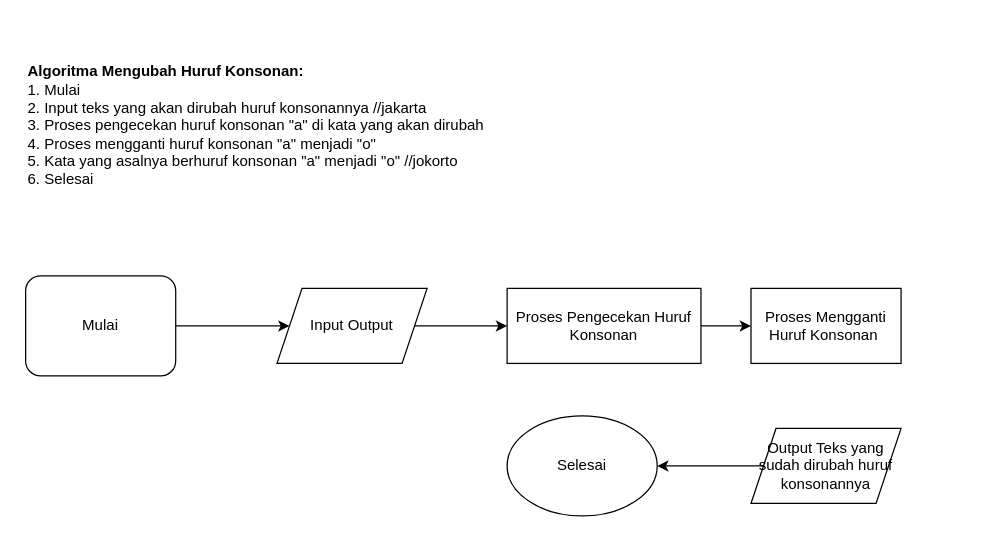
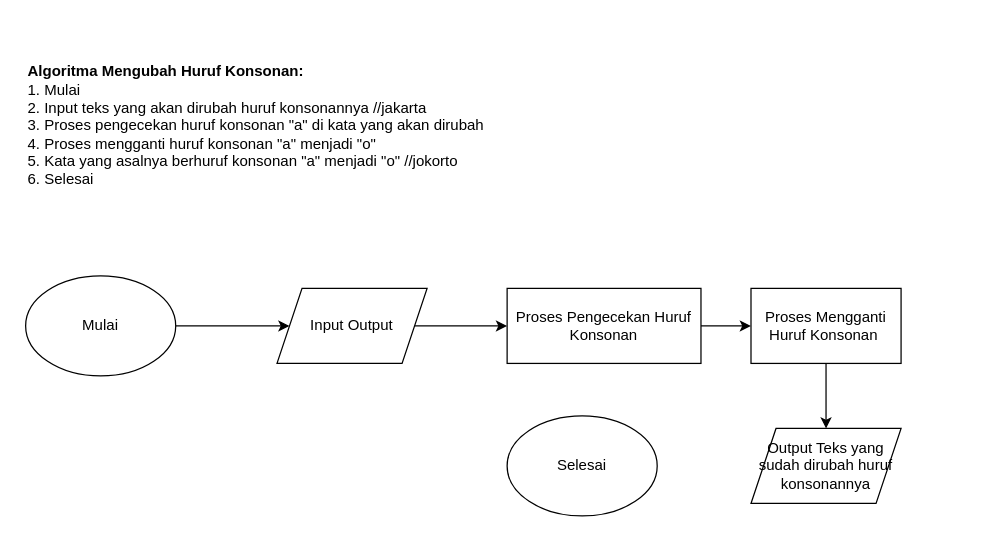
  <mxCell id="0" />
  <mxCell id="1" parent="0" />
  <mxCell id="2" value="&lt;div style=&quot;text-align: justify;&quot;&gt;&lt;b style=&quot;background-color: initial;&quot;&gt;Algoritma Mengubah Huruf Konsonan:&lt;/b&gt;&lt;/div&gt;&lt;span style=&quot;background-color: initial;&quot;&gt;&lt;div style=&quot;text-align: justify;&quot;&gt;&lt;span style=&quot;background-color: initial;&quot;&gt;1. Mulai&lt;/span&gt;&lt;/div&gt;&lt;div style=&quot;text-align: justify;&quot;&gt;&lt;span style=&quot;background-color: initial;&quot;&gt;2. Input teks yang akan dirubah huruf konsonannya //jakarta&lt;/span&gt;&lt;/div&gt;&lt;div style=&quot;text-align: justify;&quot;&gt;&lt;span style=&quot;background-color: initial;&quot;&gt;3. Proses pengecekan huruf konsonan &quot;a&quot; di kata yang akan dirubah&lt;/span&gt;&lt;/div&gt;&lt;div style=&quot;text-align: justify;&quot;&gt;&lt;span style=&quot;background-color: initial;&quot;&gt;4. Proses mengganti huruf konsonan &quot;a&quot; menjadi &quot;o&quot;&lt;/span&gt;&lt;/div&gt;&lt;div style=&quot;text-align: justify;&quot;&gt;&lt;span style=&quot;background-color: initial;&quot;&gt;5. Kata yang asalnya berhuruf konsonan &quot;a&quot; menjadi &quot;o&quot; //jokorto&lt;/span&gt;&lt;/div&gt;&lt;/span&gt;&lt;div style=&quot;text-align: justify;&quot;&gt;&lt;span style=&quot;background-color: initial;&quot;&gt;6. Selesai&lt;/span&gt;&lt;/div&gt;" style="text;html=1;strokeColor=none;fillColor=none;align=left;verticalAlign=middle;whiteSpace=wrap;rounded=0;" vertex="1" parent="1"><mxGeometry x="20" y="20" width="760" height="160" as="geometry" /></mxCell>
  <mxCell id="3" value="" style="edgeStyle=orthogonalEdgeStyle;rounded=0;orthogonalLoop=1;jettySize=auto;html=1;" edge="1" parent="1" source="4" target="6"><mxGeometry relative="1" as="geometry" /></mxCell>
- <mxCell id="4" value="Mulai" style="whiteSpace=wrap;html=1;rounded=1;" vertex="1" parent="1"><mxGeometry x="20" y="220" width="120" height="80" as="geometry" /></mxCell>
+ <mxCell id="4" value="Mulai" style="ellipse;whiteSpace=wrap;html=1;" vertex="1" parent="1"><mxGeometry x="20" y="220" width="120" height="80" as="geometry" /></mxCell>
  <mxCell id="5" value="" style="edgeStyle=orthogonalEdgeStyle;rounded=0;orthogonalLoop=1;jettySize=auto;html=1;" edge="1" parent="1" source="6" target="8"><mxGeometry relative="1" as="geometry" /></mxCell>
  <mxCell id="6" value="Input Output" style="shape=parallelogram;perimeter=parallelogramPerimeter;whiteSpace=wrap;html=1;fixedSize=1;" vertex="1" parent="1"><mxGeometry x="221" y="230" width="120" height="60" as="geometry" /></mxCell>
  <mxCell id="7" value="" style="edgeStyle=orthogonalEdgeStyle;rounded=0;orthogonalLoop=1;jettySize=auto;html=1;" edge="1" parent="1" source="8" target="10"><mxGeometry relative="1" as="geometry" /></mxCell>
  <mxCell id="8" value="Proses Pengecekan Huruf Konsonan" style="rounded=0;whiteSpace=wrap;html=1;" vertex="1" parent="1"><mxGeometry x="405" y="230" width="155" height="60" as="geometry" /></mxCell>
+ <mxCell id="9" value="" style="edgeStyle=orthogonalEdgeStyle;rounded=0;orthogonalLoop=1;jettySize=auto;html=1;" edge="1" parent="1" source="10" target="12"><mxGeometry relative="1" as="geometry" /></mxCell>
  <mxCell id="10" value="Proses Mengganti Huruf Konsonan&amp;nbsp;" style="rounded=0;whiteSpace=wrap;html=1;" vertex="1" parent="1"><mxGeometry x="600" y="230" width="120" height="60" as="geometry" /></mxCell>
- <mxCell id="11" value="" style="edgeStyle=orthogonalEdgeStyle;rounded=0;orthogonalLoop=1;jettySize=auto;html=1;" edge="1" parent="1" source="12" target="13"><mxGeometry relative="1" as="geometry" /></mxCell>
  <mxCell id="12" value="Output Teks yang sudah dirubah huruf konsonannya" style="shape=parallelogram;perimeter=parallelogramPerimeter;whiteSpace=wrap;html=1;fixedSize=1;" vertex="1" parent="1"><mxGeometry x="600" y="342" width="120" height="60" as="geometry" /></mxCell>
  <mxCell id="13" value="Selesai" style="ellipse;whiteSpace=wrap;html=1;" vertex="1" parent="1"><mxGeometry x="405" y="332" width="120" height="80" as="geometry" /></mxCell>
